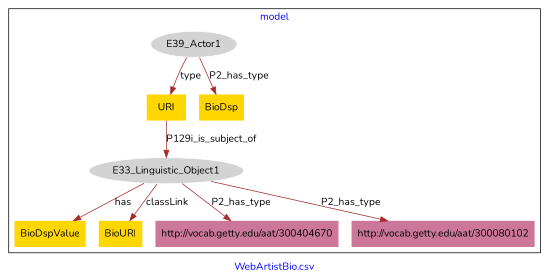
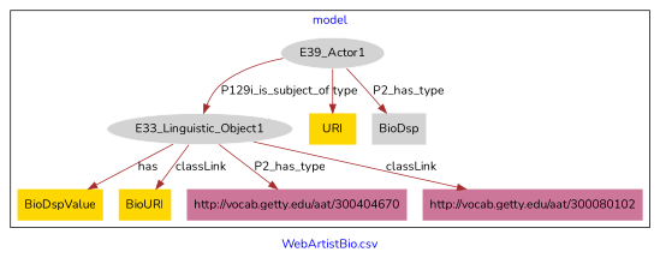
  digraph {
    fontcolor=blue
    fontname=Nunito
    label="WebArtistBio.csv"
    remincross=true
    node [fillcolor=gold fontname=Nunito style=filled shape=plaintext]
    edge [color=brown fontcolor=black fontname=Nunito]
    n1 [color=white fillcolor=lightgray label=E39_Actor1 shape=""]
    n2 [color=white fillcolor=lightgray label=E33_Linguistic_Object1 shape=""]
    n3 [label=BioDspValue]
    n4 [label=URI]
-   n5 [label=BioDsp]
+   n5 [fillcolor=lightgray label=BioDsp]
    n6 [label=BioURI]
    n7 [fillcolor="#CC7799" label="http://vocab.getty.edu/aat/300404670"]
    n8 [fillcolor="#CC7799" label="http://vocab.getty.edu/aat/300080102"]
    subgraph cluster_1 {
      label=model
      n1
      n2
      n3
      n4
      n5
      n6
      n7
      n8
    }
-   n4 -> n2 [label=P129i_is_subject_of]
+   n1 -> n2 [label=P129i_is_subject_of]
    n1 -> n4 [label=type]
    n1 -> n5 [label=P2_has_type]
    n2 -> n3 [label=has]
    n2 -> n6 [label=classLink]
    n2 -> n7 [label=P2_has_type]
-   n2 -> n8 [label=P2_has_type]
+   n2 -> n8 [label=classLink]
  }
